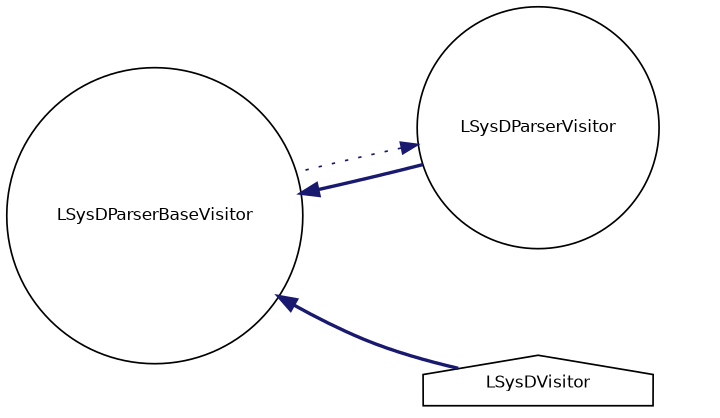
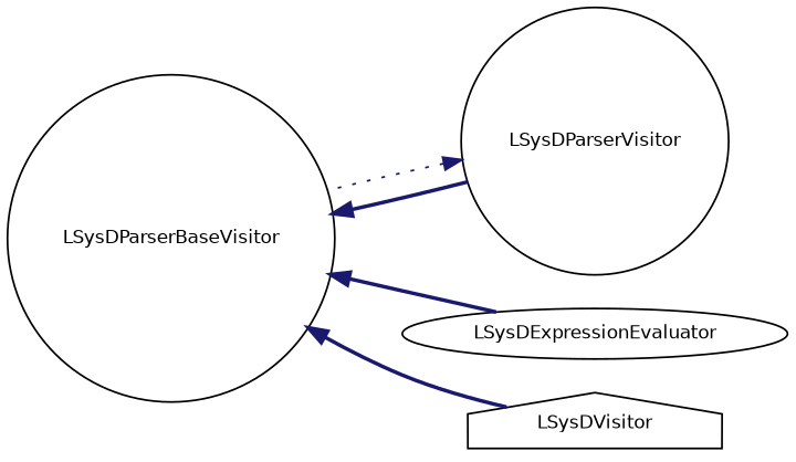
  digraph {
    rankdir=LR
    node [color=black fillcolor=white fontname=Helvetica fontsize=10 shape=circle style=filled]
    edge [color=midnightblue dir=back fontname=Helvetica fontsize=10 labelfontname=Helvetica labelfontsize=10 style=bold]
    n1 [height=0.2 label=LSysDParserBaseVisitor width=0.4]
    n2 [height=0.2 label=LSysDParserVisitor width=0.4]
+   n3 [height=0.2 label=LSysDExpressionEvaluator shape=ellipse width=0.4]
    n4 [height=0.2 label=LSysDVisitor shape=house width=0.4]
    n1 -> n2
+   n1 -> n3
    n1 -> n4
    n2 -> n1 [style=dotted]
  }
